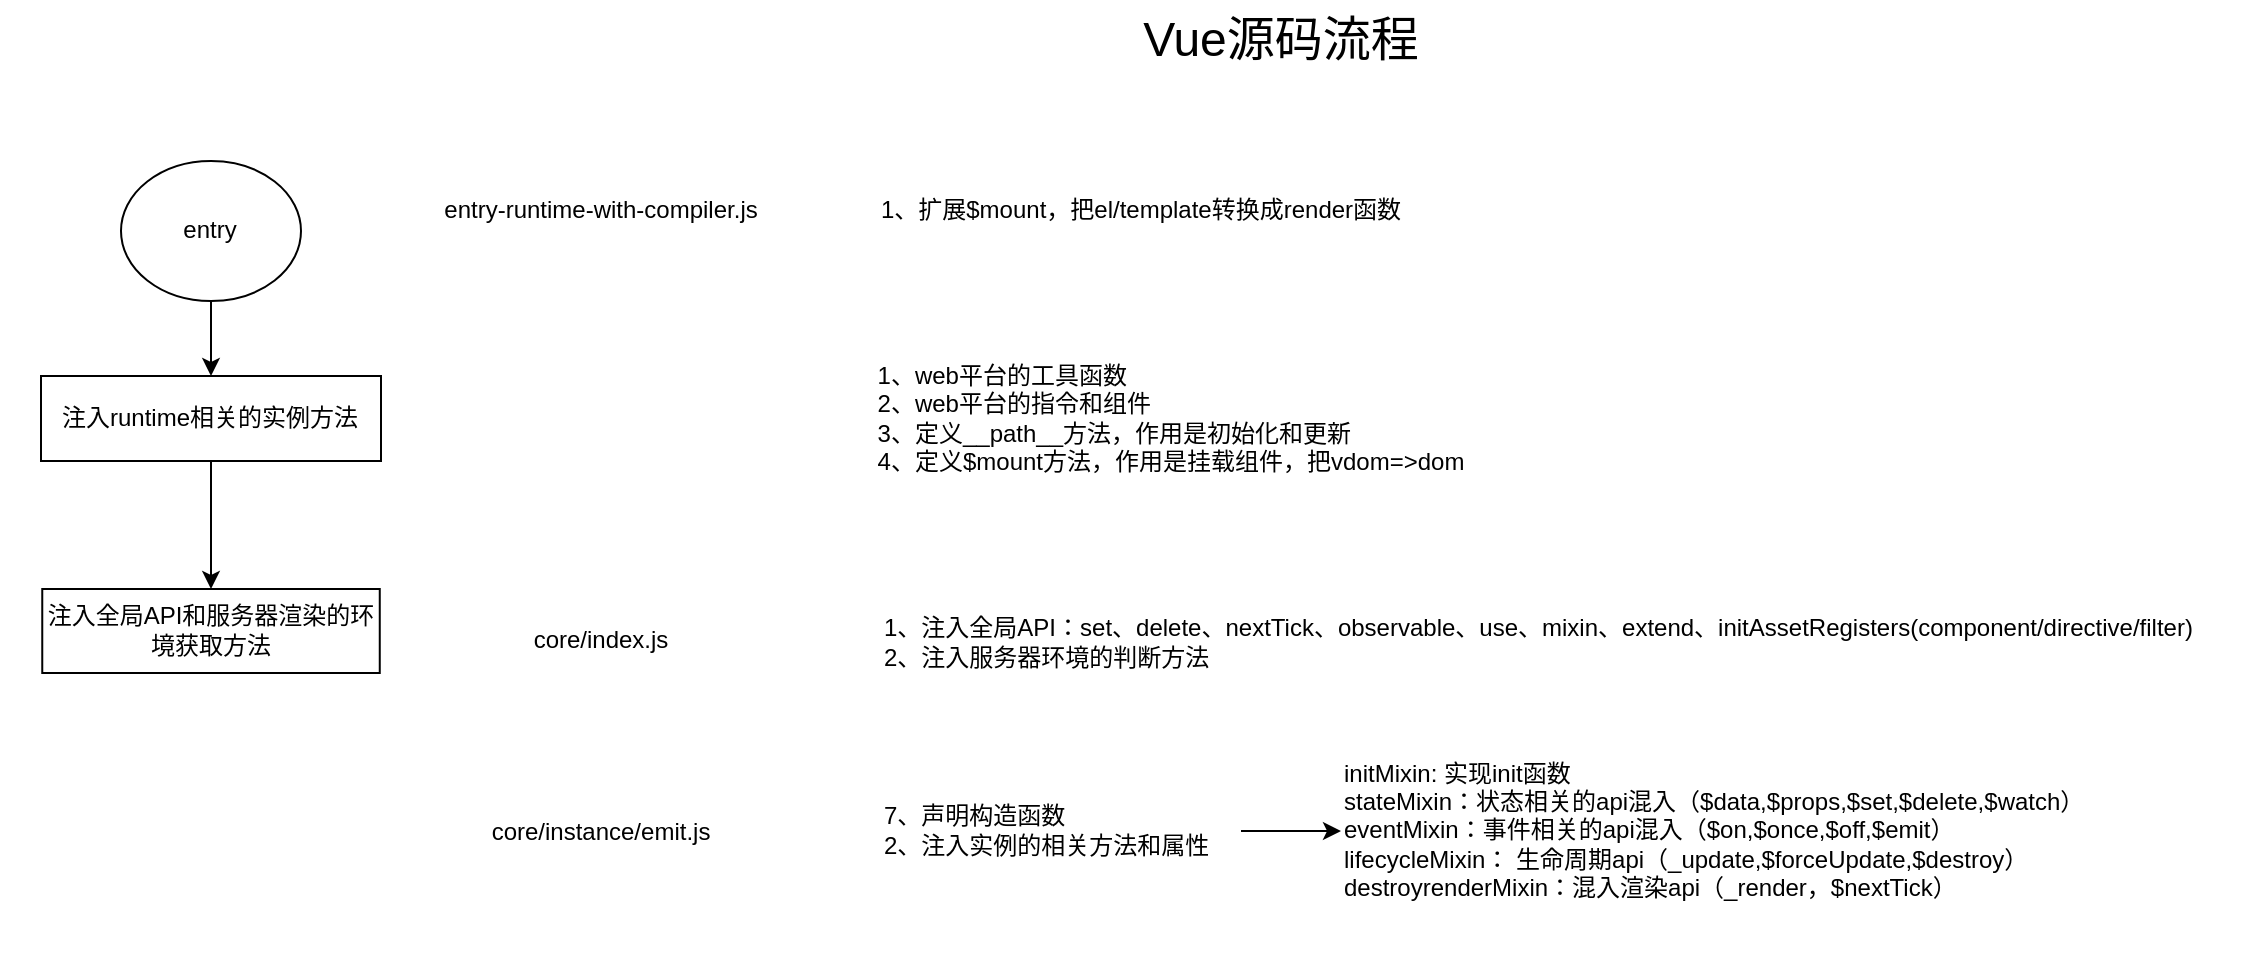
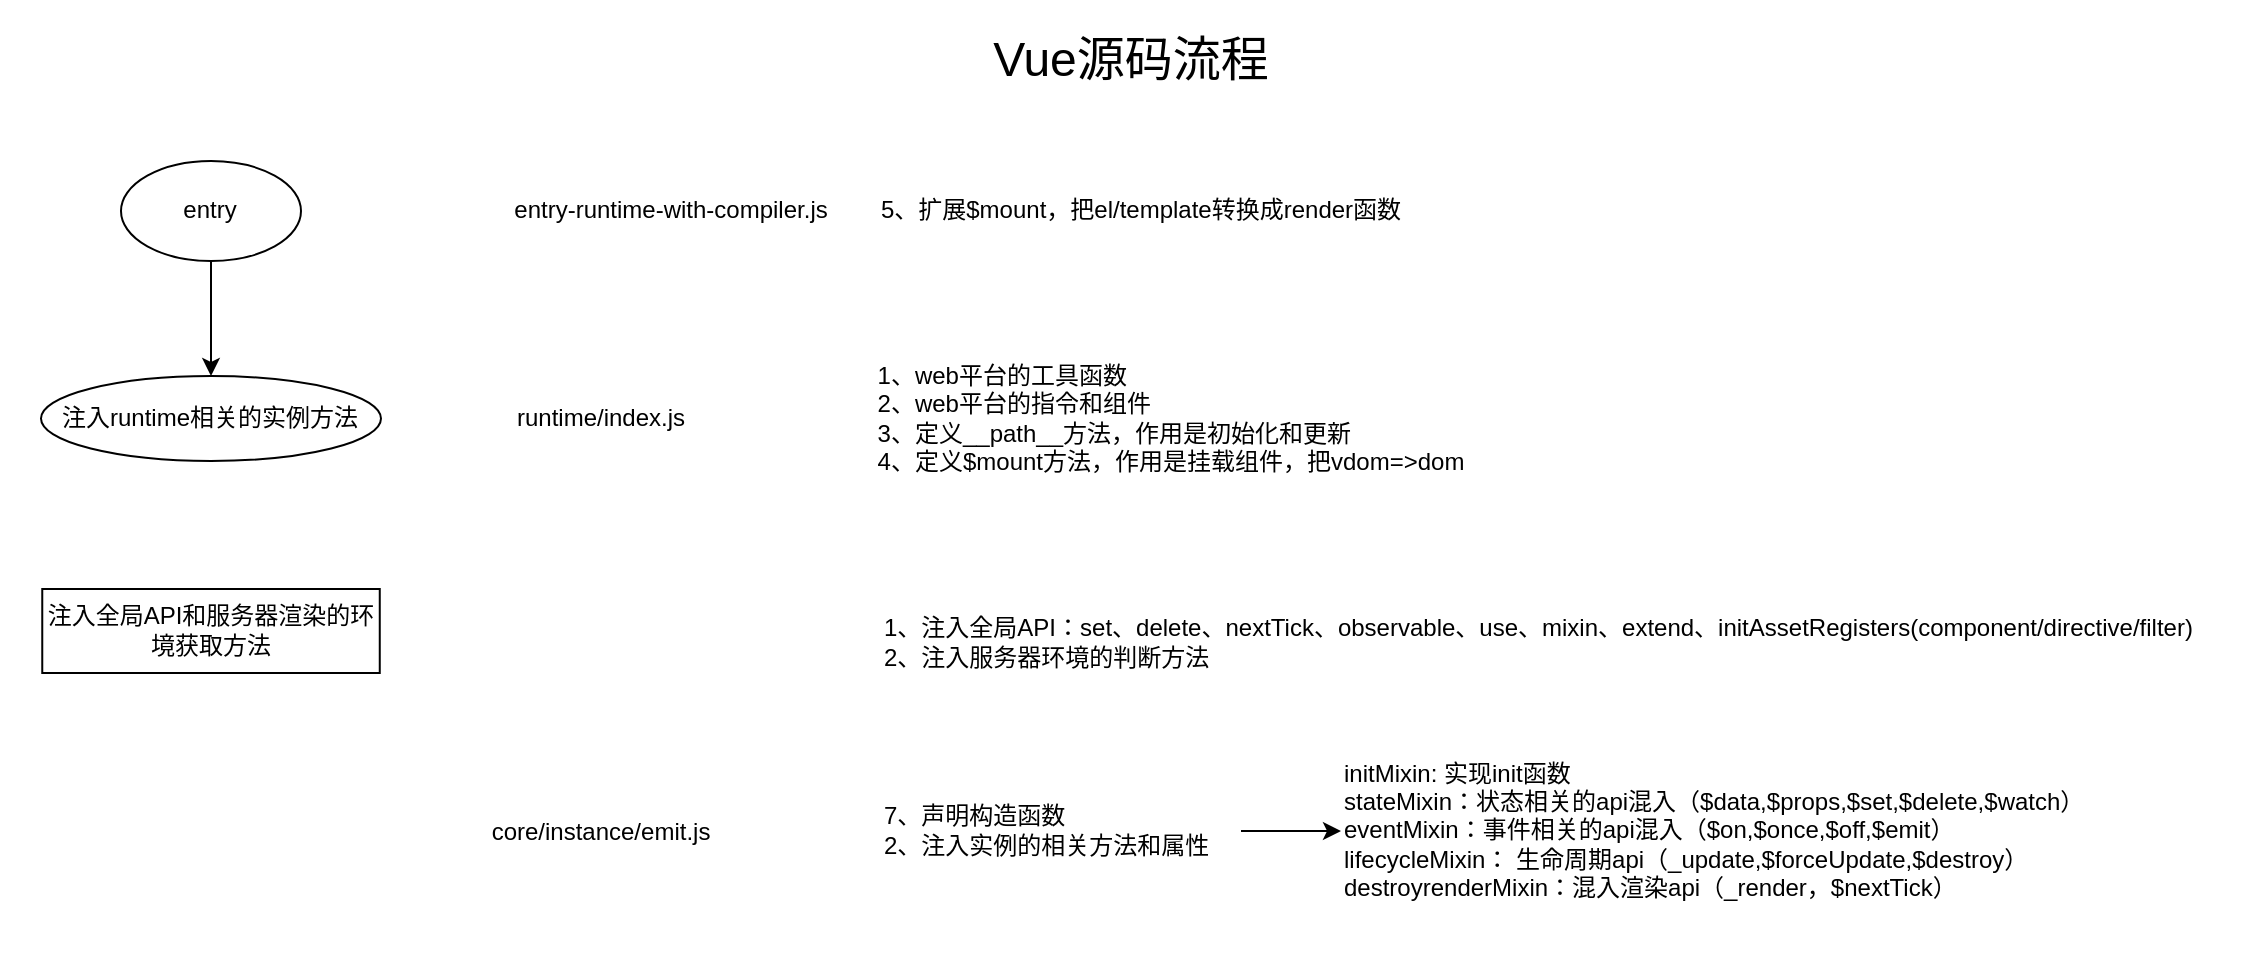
  <mxCell id="0" />
  <mxCell id="1" parent="0" />
- <mxCell id="2" value="&lt;span style=&quot;font-size: 24px&quot;&gt;Vue源码流程&lt;/span&gt;" style="text;html=1;align=center;verticalAlign=middle;resizable=0;points=[];autosize=1;" vertex="1" parent="1"><mxGeometry x="565" y="10" width="150" height="20" as="geometry" /></mxCell>
+ <mxCell id="2" value="&lt;span style=&quot;font-size: 24px&quot;&gt;Vue源码流程&lt;/span&gt;" style="text;html=1;align=center;verticalAlign=middle;resizable=0;points=[];autosize=1;" vertex="1" parent="1"><mxGeometry x="490" y="20" width="150" height="20" as="geometry" /></mxCell>
  <mxCell id="3" style="edgeStyle=orthogonalEdgeStyle;rounded=0;orthogonalLoop=1;jettySize=auto;html=1;exitX=0.5;exitY=1;exitDx=0;exitDy=0;entryX=0.5;entryY=0;entryDx=0;entryDy=0;" edge="1" parent="1" source="4" target="6"><mxGeometry relative="1" as="geometry" /></mxCell>
- <mxCell id="4" value="entry" style="ellipse;whiteSpace=wrap;html=1;" vertex="1" parent="1"><mxGeometry x="60" y="80" width="90" height="70" as="geometry" /></mxCell>
- <mxCell id="5" style="edgeStyle=orthogonalEdgeStyle;rounded=0;orthogonalLoop=1;jettySize=auto;html=1;entryX=0.5;entryY=0;entryDx=0;entryDy=0;" edge="1" parent="1" source="6" target="11"><mxGeometry relative="1" as="geometry" /></mxCell>
- <mxCell id="6" value="注入runtime相关的实例方法" style="rounded=0;whiteSpace=wrap;html=1;" vertex="1" parent="1"><mxGeometry x="20" y="187.5" width="170" height="42.5" as="geometry" /></mxCell>
- <mxCell id="7" value="entry-runtime-with-compiler.js" style="text;html=1;align=center;verticalAlign=middle;resizable=0;points=[];autosize=1;" vertex="1" parent="1"><mxGeometry x="215" y="95" width="170" height="20" as="geometry" /></mxCell>
- <mxCell id="8" value="1、扩展$mount，把el/template转换成render函数" style="text;html=1;align=center;verticalAlign=middle;resizable=0;points=[];autosize=1;" vertex="1" parent="1"><mxGeometry x="430" y="95" width="280" height="20" as="geometry" /></mxCell>
+ <mxCell id="4" value="entry" style="ellipse;whiteSpace=wrap;html=1;" vertex="1" parent="1"><mxGeometry x="60" y="80" width="90" height="50" as="geometry" /></mxCell>
+ <mxCell id="6" value="注入runtime相关的实例方法" style="ellipse;whiteSpace=wrap;html=1;" vertex="1" parent="1"><mxGeometry x="20" y="187.5" width="170" height="42.5" as="geometry" /></mxCell>
+ <mxCell id="7" value="entry-runtime-with-compiler.js" style="text;html=1;align=center;verticalAlign=middle;resizable=0;points=[];autosize=1;" vertex="1" parent="1"><mxGeometry x="250" y="95" width="170" height="20" as="geometry" /></mxCell>
+ <mxCell id="8" value="5、扩展$mount，把el/template转换成render函数" style="text;html=1;align=center;verticalAlign=middle;resizable=0;points=[];autosize=1;" vertex="1" parent="1"><mxGeometry x="430" y="95" width="280" height="20" as="geometry" /></mxCell>
+ <mxCell id="9" value="runtime/index.js" style="text;html=1;align=center;verticalAlign=middle;resizable=0;points=[];autosize=1;" vertex="1" parent="1"><mxGeometry x="250" y="198.75" width="100" height="20" as="geometry" /></mxCell>
  <mxCell id="10" value="&lt;div style=&quot;text-align: left&quot;&gt;&lt;span&gt;1、web平台的工具函数&lt;/span&gt;&lt;/div&gt;&lt;div style=&quot;text-align: left&quot;&gt;&lt;span&gt;2、web平台的指令和组件&lt;/span&gt;&lt;/div&gt;&lt;div style=&quot;text-align: left&quot;&gt;&lt;span&gt;3、定义__path__方法，作用是初始化和更新&lt;br&gt;4、定义$mount方法，作用是挂载组件，把vdom=&amp;gt;dom&lt;/span&gt;&lt;/div&gt;" style="text;html=1;align=center;verticalAlign=middle;resizable=0;points=[];autosize=1;" vertex="1" parent="1"><mxGeometry x="430" y="178.75" width="310" height="60" as="geometry" /></mxCell>
  <mxCell id="11" value="注入全局API和服务器渲染的环境获取方法" style="rounded=0;whiteSpace=wrap;html=1;" vertex="1" parent="1"><mxGeometry x="20.63" y="294" width="168.75" height="42" as="geometry" /></mxCell>
- <mxCell id="12" value="core/index.js" style="text;html=1;align=center;verticalAlign=middle;resizable=0;points=[];autosize=1;" vertex="1" parent="1"><mxGeometry x="260" y="310" width="80" height="20" as="geometry" /></mxCell>
  <mxCell id="13" value="1、注入全局API：set、delete、nextTick、observable、&lt;span&gt;use、mixin、extend、initAssetRegisters(component/directive/filter)&lt;/span&gt;&lt;span&gt;&lt;br&gt;&lt;/span&gt;2、注入服务器环境的判断方法" style="text;html=1;align=left;verticalAlign=middle;resizable=0;points=[];autosize=1;" vertex="1" parent="1"><mxGeometry x="440" y="306" width="670" height="30" as="geometry" /></mxCell>
  <mxCell id="14" value="core/instance/emit.js" style="text;html=1;align=center;verticalAlign=middle;resizable=0;points=[];autosize=1;" vertex="1" parent="1"><mxGeometry x="235" y="406" width="130" height="20" as="geometry" /></mxCell>
  <mxCell id="15" style="edgeStyle=orthogonalEdgeStyle;rounded=0;orthogonalLoop=1;jettySize=auto;html=1;" edge="1" parent="1" source="16" target="17"><mxGeometry relative="1" as="geometry" /></mxCell>
  <mxCell id="16" value="7、声明构造函数&lt;br&gt;&lt;div&gt;&lt;span&gt;2、注入实例的相关方法和属性&lt;/span&gt;&lt;/div&gt;" style="text;html=1;align=left;verticalAlign=middle;resizable=0;points=[];autosize=1;" vertex="1" parent="1"><mxGeometry x="440" y="400" width="180" height="30" as="geometry" /></mxCell>
  <mxCell id="17" value="initMixin: 实现init函数&lt;br&gt;stateMixin：状态相关的api混入（$data,$props,$set,$delete,$watch）&lt;br&gt;eventMixin：事件相关的api混入（$on,$once,$off,$emit）&lt;br&gt;lifecycleMixin： 生命周期api（_update,$forceUpdate,$destroy）&lt;br&gt;destroyrenderMixin：混入渲染api（_render，$nextTick）" style="text;html=1;align=left;verticalAlign=middle;resizable=0;points=[];autosize=1;" vertex="1" parent="1"><mxGeometry x="670" y="375" width="390" height="80" as="geometry" /></mxCell>
